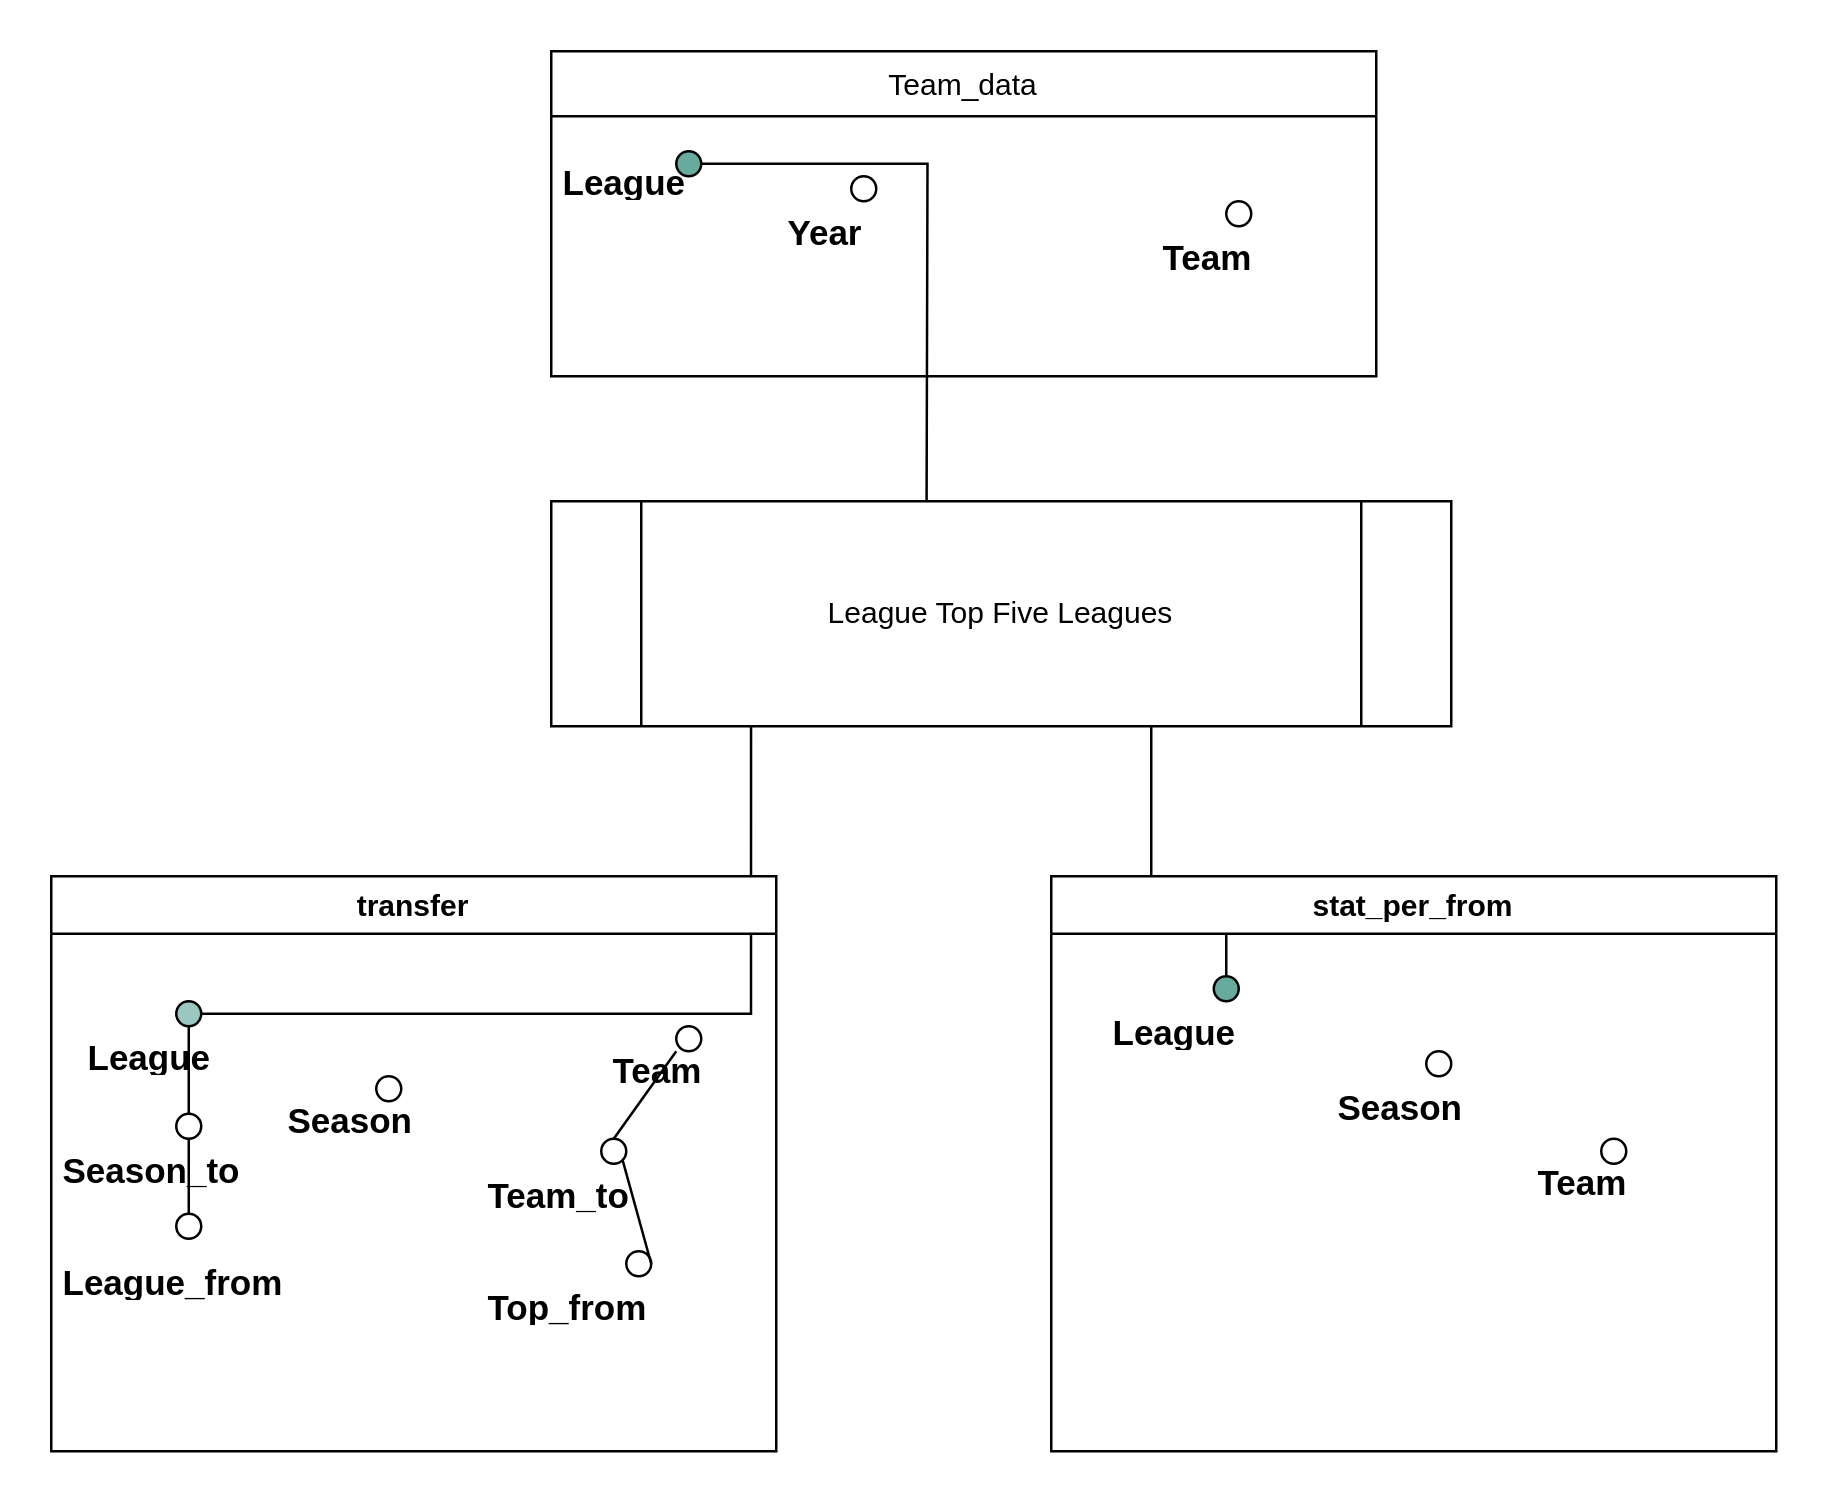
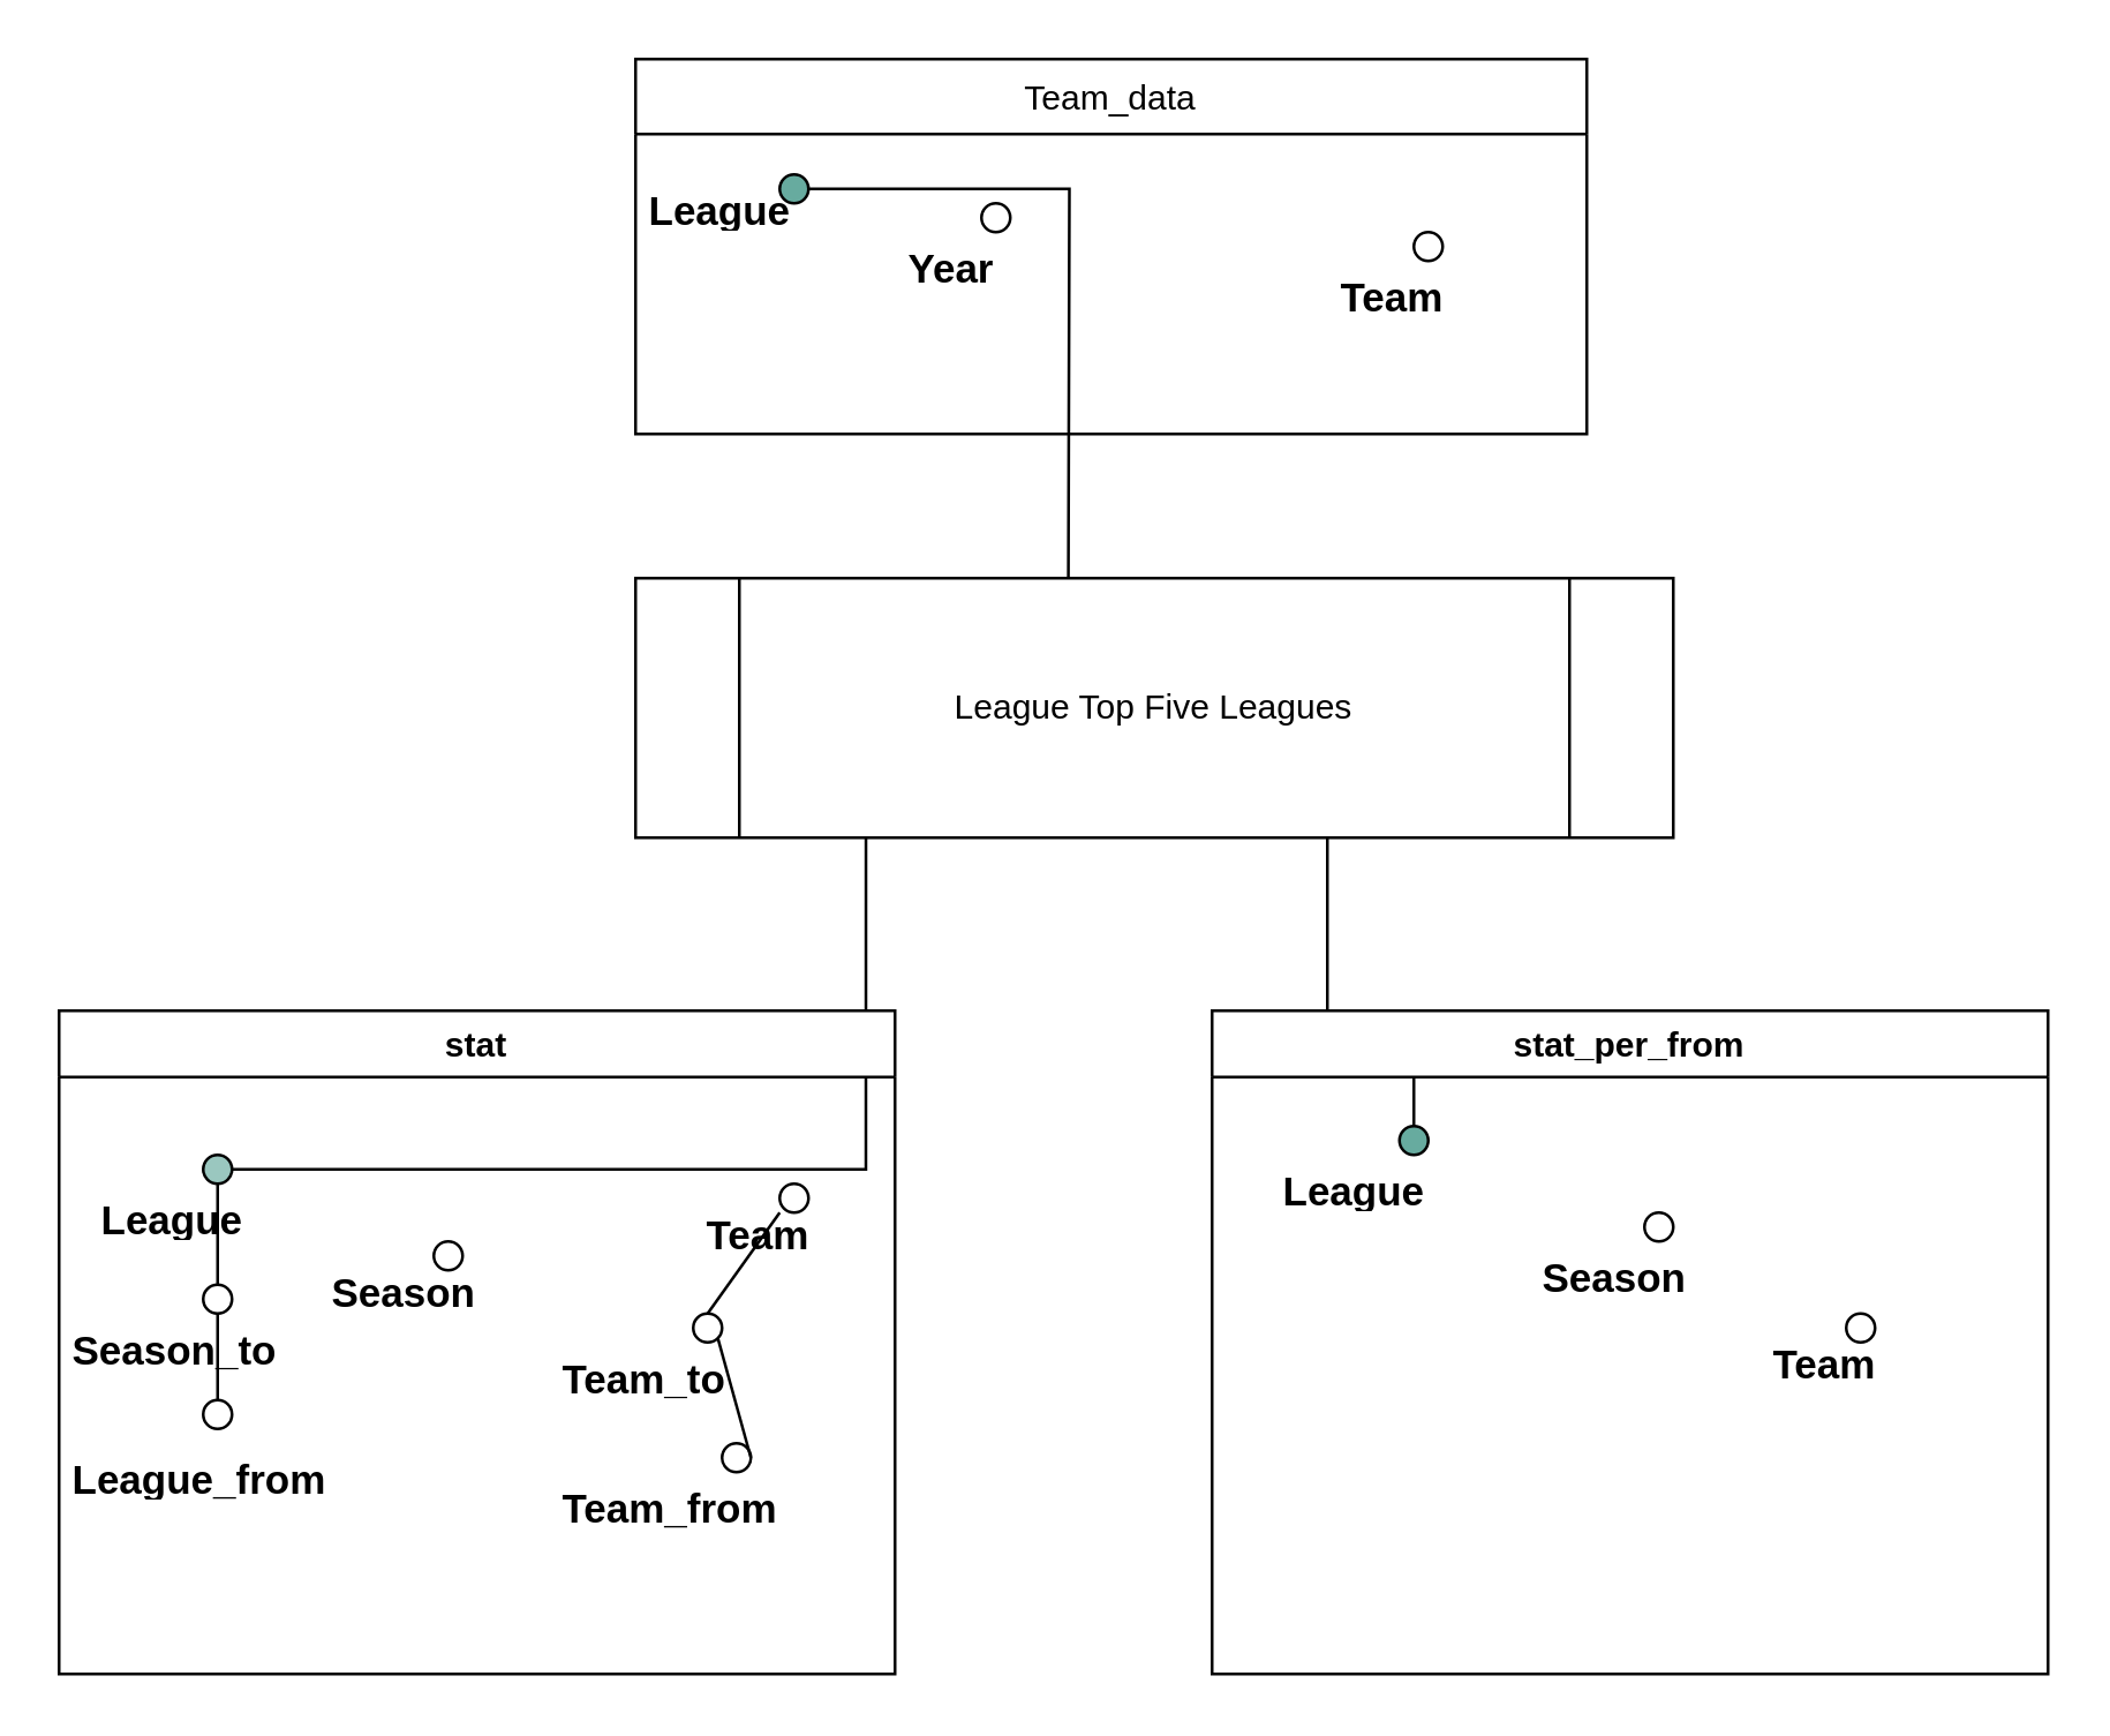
  <mxCell id="0" />
  <mxCell id="1" parent="0" />
  <mxCell id="2" style="edgeStyle=orthogonalEdgeStyle;rounded=0;orthogonalLoop=1;jettySize=auto;html=1;entryX=0.222;entryY=0.889;entryDx=0;entryDy=0;entryPerimeter=0;" edge="1" parent="1" source="3" target="16"><mxGeometry relative="1" as="geometry" /></mxCell>
  <mxCell id="3" value="" style="ellipse;whiteSpace=wrap;html=1;aspect=fixed;fillColor=#9AC7BF;" vertex="1" parent="1"><mxGeometry x="70" y="400" width="10" height="10" as="geometry" /></mxCell>
  <mxCell id="4" value="" style="ellipse;whiteSpace=wrap;html=1;aspect=fixed;" vertex="1" parent="1"><mxGeometry x="270" y="410" width="10" height="10" as="geometry" /></mxCell>
  <mxCell id="5" value="&lt;h1&gt;&lt;font style=&quot;font-size: 14px&quot;&gt;Team&lt;/font&gt;&lt;/h1&gt;" style="text;html=1;strokeColor=none;fillColor=none;spacing=5;spacingTop=-20;whiteSpace=wrap;overflow=hidden;rounded=0;" vertex="1" parent="1"><mxGeometry x="240" y="405" width="60" height="30" as="geometry" /></mxCell>
  <mxCell id="6" value="&lt;h1&gt;&lt;span style=&quot;font-size: 14px&quot;&gt;Season&lt;/span&gt;&lt;/h1&gt;" style="text;html=1;strokeColor=none;fillColor=none;spacing=5;spacingTop=-20;whiteSpace=wrap;overflow=hidden;rounded=0;" vertex="1" parent="1"><mxGeometry x="110" y="425" width="60" height="30" as="geometry" /></mxCell>
  <mxCell id="7" value="&lt;h1&gt;&lt;font style=&quot;font-size: 14px&quot;&gt;League&lt;/font&gt;&lt;/h1&gt;" style="text;html=1;strokeColor=none;fillColor=none;spacing=5;spacingTop=-20;whiteSpace=wrap;overflow=hidden;rounded=0;" vertex="1" parent="1"><mxGeometry x="220" y="50" width="60" height="30" as="geometry" /></mxCell>
  <mxCell id="8" style="edgeStyle=orthogonalEdgeStyle;rounded=0;orthogonalLoop=1;jettySize=auto;html=1;" edge="1" parent="1" source="9"><mxGeometry relative="1" as="geometry"><mxPoint x="370" y="250" as="targetPoint" /></mxGeometry></mxCell>
  <mxCell id="9" value="" style="ellipse;whiteSpace=wrap;html=1;aspect=fixed;fillColor=#67AB9F;" vertex="1" parent="1"><mxGeometry x="270" y="60" width="10" height="10" as="geometry" /></mxCell>
  <mxCell id="10" value="&lt;h1&gt;&lt;span style=&quot;font-size: 14px&quot;&gt;Year&lt;/span&gt;&lt;/h1&gt;" style="text;html=1;strokeColor=none;fillColor=none;spacing=5;spacingTop=-20;whiteSpace=wrap;overflow=hidden;rounded=0;" vertex="1" parent="1"><mxGeometry x="310" y="70" width="60" height="30" as="geometry" /></mxCell>
  <mxCell id="11" value="" style="ellipse;whiteSpace=wrap;html=1;aspect=fixed;fillColor=#FFFFFF;" vertex="1" parent="1"><mxGeometry x="490" y="80" width="10" height="10" as="geometry" /></mxCell>
  <mxCell id="12" value="" style="ellipse;whiteSpace=wrap;html=1;aspect=fixed;fillColor=#FFFFFF;" vertex="1" parent="1"><mxGeometry x="340" y="70" width="10" height="10" as="geometry" /></mxCell>
  <mxCell id="13" value="&lt;h1&gt;&lt;font style=&quot;font-size: 14px&quot;&gt;Team&lt;/font&gt;&lt;/h1&gt;" style="text;html=1;strokeColor=none;fillColor=none;spacing=5;spacingTop=-20;whiteSpace=wrap;overflow=hidden;rounded=0;" vertex="1" parent="1"><mxGeometry x="460" y="80" width="60" height="30" as="geometry" /></mxCell>
  <mxCell id="14" style="edgeStyle=orthogonalEdgeStyle;rounded=0;orthogonalLoop=1;jettySize=auto;html=1;" edge="1" parent="1" source="15"><mxGeometry relative="1" as="geometry"><mxPoint x="460" y="280" as="targetPoint" /><Array as="points"><mxPoint x="490" y="355" /><mxPoint x="460" y="355" /></Array></mxGeometry></mxCell>
  <mxCell id="15" value="" style="ellipse;whiteSpace=wrap;html=1;aspect=fixed;fillColor=#67AB9F;" vertex="1" parent="1"><mxGeometry x="485" y="390" width="10" height="10" as="geometry" /></mxCell>
  <mxCell id="16" value="League Top Five Leagues" style="shape=process;whiteSpace=wrap;html=1;backgroundOutline=1;" vertex="1" parent="1"><mxGeometry x="220" y="200" width="360" height="90" as="geometry" /></mxCell>
  <mxCell id="17" value="Team_data" style="swimlane;fontStyle=0;childLayout=stackLayout;horizontal=1;startSize=26;horizontalStack=0;resizeParent=1;resizeParentMax=0;resizeLast=0;collapsible=1;marginBottom=0;" vertex="1" parent="1"><mxGeometry x="220" y="20" width="330" height="130" as="geometry" /></mxCell>
- <mxCell id="18" value="transfer" style="swimlane;" vertex="1" parent="1"><mxGeometry x="20" y="350" width="290" height="230" as="geometry" /></mxCell>
+ <mxCell id="18" value="stat" style="swimlane;" vertex="1" parent="1"><mxGeometry x="20" y="350" width="290" height="230" as="geometry" /></mxCell>
  <mxCell id="19" value="&lt;h1&gt;&lt;font style=&quot;font-size: 14px&quot;&gt;Team_to&lt;/font&gt;&lt;/h1&gt;" style="text;html=1;strokeColor=none;fillColor=none;spacing=5;spacingTop=-20;whiteSpace=wrap;overflow=hidden;rounded=0;" vertex="1" parent="18"><mxGeometry x="170" y="105" width="90" height="30" as="geometry" /></mxCell>
- <mxCell id="20" value="&lt;h1&gt;&lt;font style=&quot;font-size: 14px&quot;&gt;Top_from&lt;/font&gt;&lt;/h1&gt;" style="text;html=1;strokeColor=none;fillColor=none;spacing=5;spacingTop=-20;whiteSpace=wrap;overflow=hidden;rounded=0;" vertex="1" parent="18"><mxGeometry x="170" y="150" width="110" height="30" as="geometry" /></mxCell>
+ <mxCell id="20" value="&lt;h1&gt;&lt;font style=&quot;font-size: 14px&quot;&gt;Team_from&lt;/font&gt;&lt;/h1&gt;" style="text;html=1;strokeColor=none;fillColor=none;spacing=5;spacingTop=-20;whiteSpace=wrap;overflow=hidden;rounded=0;" vertex="1" parent="18"><mxGeometry x="170" y="150" width="110" height="30" as="geometry" /></mxCell>
  <mxCell id="21" value="" style="ellipse;whiteSpace=wrap;html=1;aspect=fixed;fillColor=#FFFFFF;" vertex="1" parent="18"><mxGeometry x="220" y="105" width="10" height="10" as="geometry" /></mxCell>
  <mxCell id="22" value="&lt;h1&gt;&lt;font style=&quot;font-size: 14px&quot;&gt;League&lt;/font&gt;&lt;/h1&gt;" style="text;html=1;strokeColor=none;fillColor=none;spacing=5;spacingTop=-20;whiteSpace=wrap;overflow=hidden;rounded=0;" vertex="1" parent="18"><mxGeometry x="10" y="50" width="60" height="30" as="geometry" /></mxCell>
  <mxCell id="23" value="&lt;h1&gt;&lt;font style=&quot;font-size: 14px&quot;&gt;Season_to&lt;/font&gt;&lt;/h1&gt;" style="text;html=1;strokeColor=none;fillColor=none;spacing=5;spacingTop=-20;whiteSpace=wrap;overflow=hidden;rounded=0;" vertex="1" parent="18"><mxGeometry y="95" width="100" height="30" as="geometry" /></mxCell>
  <mxCell id="24" value="&lt;h1&gt;&lt;font style=&quot;font-size: 14px&quot;&gt;League_from&lt;/font&gt;&lt;/h1&gt;" style="text;html=1;strokeColor=none;fillColor=none;spacing=5;spacingTop=-20;whiteSpace=wrap;overflow=hidden;rounded=0;" vertex="1" parent="18"><mxGeometry y="140" width="100" height="30" as="geometry" /></mxCell>
  <mxCell id="25" value="" style="ellipse;whiteSpace=wrap;html=1;aspect=fixed;fillColor=#FFFFFF;" vertex="1" parent="18"><mxGeometry x="130" y="80" width="10" height="10" as="geometry" /></mxCell>
  <mxCell id="26" value="" style="ellipse;whiteSpace=wrap;html=1;aspect=fixed;fillColor=#FFFFFF;" vertex="1" parent="18"><mxGeometry x="50" y="135" width="10" height="10" as="geometry" /></mxCell>
  <mxCell id="27" value="" style="ellipse;whiteSpace=wrap;html=1;aspect=fixed;fillColor=#FFFFFF;" vertex="1" parent="1"><mxGeometry x="250" y="500" width="10" height="10" as="geometry" /></mxCell>
  <mxCell id="28" value="" style="endArrow=none;html=1;" edge="1" parent="1"><mxGeometry width="50" height="50" relative="1" as="geometry"><mxPoint x="245" y="455" as="sourcePoint" /><mxPoint x="270" y="420" as="targetPoint" /></mxGeometry></mxCell>
  <mxCell id="29" value="" style="endArrow=none;html=1;entryX=1;entryY=1;entryDx=0;entryDy=0;" edge="1" parent="1" target="21"><mxGeometry width="50" height="50" relative="1" as="geometry"><mxPoint x="260" y="505" as="sourcePoint" /><mxPoint x="310" y="455" as="targetPoint" /></mxGeometry></mxCell>
  <mxCell id="30" value="" style="ellipse;whiteSpace=wrap;html=1;aspect=fixed;fillColor=#FFFFFF;" vertex="1" parent="1"><mxGeometry x="70" y="445" width="10" height="10" as="geometry" /></mxCell>
  <mxCell id="31" value="" style="endArrow=none;html=1;exitX=0.5;exitY=0;exitDx=0;exitDy=0;" edge="1" parent="1" source="30"><mxGeometry width="50" height="50" relative="1" as="geometry"><mxPoint x="75" y="440" as="sourcePoint" /><mxPoint x="75" y="410" as="targetPoint" /></mxGeometry></mxCell>
  <mxCell id="32" value="" style="endArrow=none;html=1;entryX=0.5;entryY=1;entryDx=0;entryDy=0;exitX=0.5;exitY=0;exitDx=0;exitDy=0;" edge="1" parent="1" source="26" target="30"><mxGeometry width="50" height="50" relative="1" as="geometry"><mxPoint x="70" y="490" as="sourcePoint" /><mxPoint x="120" y="440" as="targetPoint" /></mxGeometry></mxCell>
  <mxCell id="33" value="stat_per_from" style="swimlane;" vertex="1" parent="1"><mxGeometry x="420" y="350" width="290" height="230" as="geometry" /></mxCell>
  <mxCell id="34" value="&lt;h1&gt;&lt;font style=&quot;font-size: 14px&quot;&gt;Team&lt;/font&gt;&lt;/h1&gt;" style="text;html=1;strokeColor=none;fillColor=none;spacing=5;spacingTop=-20;whiteSpace=wrap;overflow=hidden;rounded=0;" vertex="1" parent="33"><mxGeometry x="190" y="100" width="90" height="30" as="geometry" /></mxCell>
  <mxCell id="35" value="" style="ellipse;whiteSpace=wrap;html=1;aspect=fixed;fillColor=#FFFFFF;" vertex="1" parent="33"><mxGeometry x="220" y="105" width="10" height="10" as="geometry" /></mxCell>
  <mxCell id="36" value="&lt;h1&gt;&lt;font style=&quot;font-size: 14px&quot;&gt;League&lt;/font&gt;&lt;/h1&gt;" style="text;html=1;strokeColor=none;fillColor=none;spacing=5;spacingTop=-20;whiteSpace=wrap;overflow=hidden;rounded=0;" vertex="1" parent="33"><mxGeometry x="20" y="40" width="60" height="30" as="geometry" /></mxCell>
  <mxCell id="37" value="&lt;h1&gt;&lt;span style=&quot;font-size: 14px&quot;&gt;Season&lt;/span&gt;&lt;/h1&gt;" style="text;html=1;strokeColor=none;fillColor=none;spacing=5;spacingTop=-20;whiteSpace=wrap;overflow=hidden;rounded=0;" vertex="1" parent="33"><mxGeometry x="110" y="70" width="60" height="30" as="geometry" /></mxCell>
  <mxCell id="38" value="" style="ellipse;whiteSpace=wrap;html=1;aspect=fixed;fillColor=#FFFFFF;" vertex="1" parent="33"><mxGeometry x="150" y="70" width="10" height="10" as="geometry" /></mxCell>
